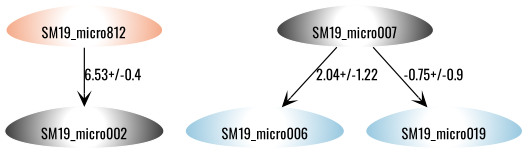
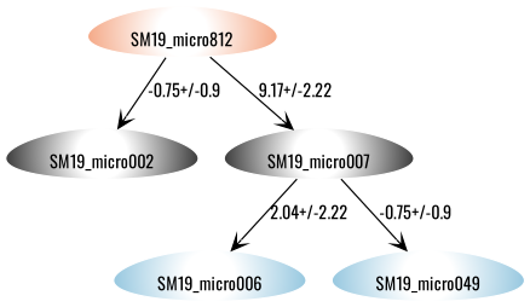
  strict digraph {
    fontname=Oswald
    splines=polyline
    node [charge=0 color="#ffffff:#333333" fontcolor=black fontname=Oswald fontsize=12 labelloc=b penwidth=1 shape=egg style=radial]
    edge [SEM=2.22 arrowhead=vee fontname=Oswald fontsize=12 splines=polyline]
    SM19_micro002 [height=0.5 width=0.79843]
    SM19_micro007 [height=0.5 width=0.79843]
    n3 [charge=-1 color="#ffffff:#f4a582" height=0.5 label=SM19_micro812 width=0.79843]
    SM19_micro006 [charge=1 color="#ffffff:#92c5de" height=0.5 width=0.79843]
-   SM19_micro019 [charge=1 color="#ffffff:#92c5de" height=0.5 width=0.79843]
+   SM19_micro019 [charge=1 color="#ffffff:#92c5de" height=0.5 width=0.79843 label=SM19_micro049]
    subgraph sub_1 {
      label="Neutral charge"
      SM19_micro002
      SM19_micro007
    }
    subgraph sub_2 {
      label="-1 charge"
      n3
    }
    subgraph sub_3 {
      label="+1 charge"
      SM19_micro006
      SM19_micro019
    }
-   SM19_micro007 -> SM19_micro006 [label="2.04+/-1.22" pKa=2.04]
+   SM19_micro007 -> SM19_micro006 [label="2.04+/-2.22" pKa=2.04]
    SM19_micro007 -> SM19_micro019 [SEM=0.9 label="-0.75+/-0.9" pKa=-0.75]
-   n3 -> SM19_micro002 [SEM=0.4 label="6.53+/-0.4" pKa=6.53]
+   n3 -> SM19_micro002 [SEM=0.4 label="-0.75+/-0.9" pKa=6.53]
+   n3 -> SM19_micro007 [label="9.17+/-2.22" pKa=9.17]
  }
